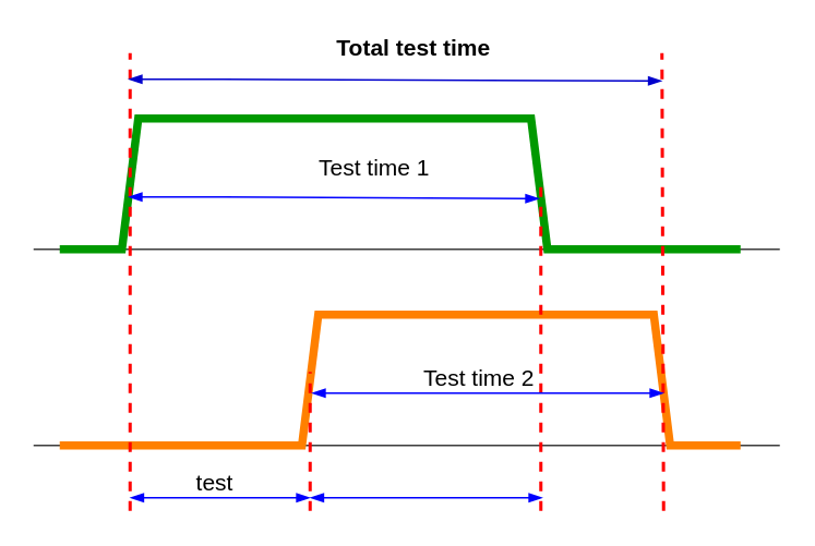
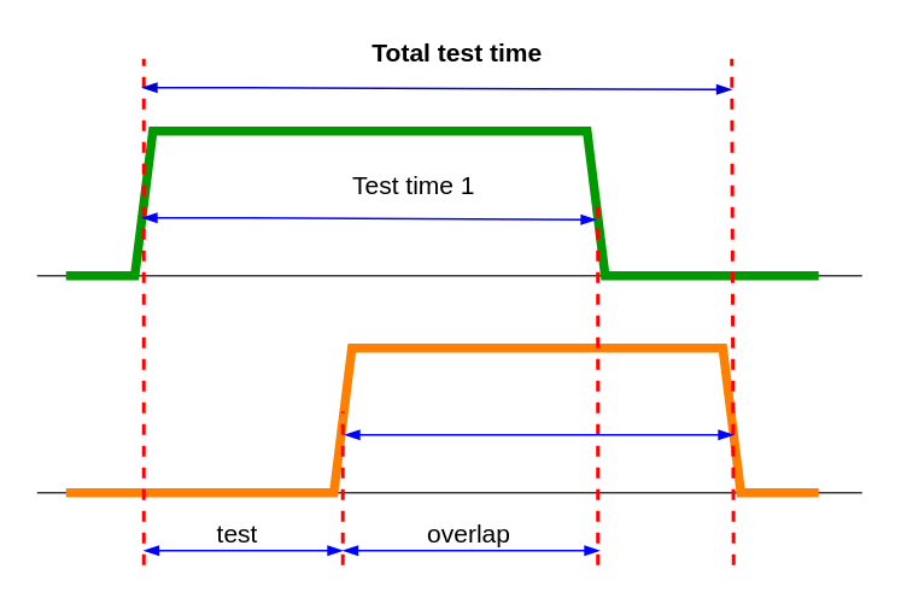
  <mxCell id="0" />
  <mxCell id="1" parent="0" />
  <mxCell id="2" value="" style="endArrow=none;html=1;rounded=0;strokeColor=#3D3D3D;" parent="1" edge="1"><mxGeometry width="50" height="50" relative="1" as="geometry"><mxPoint x="20" y="272" as="sourcePoint" /><mxPoint x="476" y="272" as="targetPoint" /></mxGeometry></mxCell>
  <mxCell id="3" value="" style="endArrow=none;html=1;rounded=0;strokeColor=#3D3D3D;" parent="1" edge="1"><mxGeometry width="50" height="50" relative="1" as="geometry"><mxPoint x="20" y="152" as="sourcePoint" /><mxPoint x="476" y="152" as="targetPoint" /></mxGeometry></mxCell>
  <mxCell id="4" value="" style="endArrow=none;html=1;rounded=0;strokeWidth=5;strokeColor=#009900;" parent="1" edge="1"><mxGeometry width="50" height="50" relative="1" as="geometry"><mxPoint x="452" y="152" as="sourcePoint" /><mxPoint x="36" y="152" as="targetPoint" /><Array as="points"><mxPoint x="334" y="152" /><mxPoint x="324" y="72" /><mxPoint x="84" y="72" /><mxPoint x="74" y="152" /></Array></mxGeometry></mxCell>
  <mxCell id="5" value="" style="endArrow=none;html=1;rounded=0;strokeWidth=5;strokeColor=#FF8000;" parent="1" edge="1"><mxGeometry width="50" height="50" relative="1" as="geometry"><mxPoint x="452" y="272" as="sourcePoint" /><mxPoint x="36" y="272" as="targetPoint" /><Array as="points"><mxPoint x="409" y="272" /><mxPoint x="399" y="192" /><mxPoint x="194" y="192" /><mxPoint x="184" y="272" /></Array></mxGeometry></mxCell>
  <mxCell id="6" value="" style="endArrow=none;dashed=1;html=1;rounded=0;strokeColor=#FF0000;strokeWidth=2;" parent="1" edge="1"><mxGeometry width="50" height="50" relative="1" as="geometry"><mxPoint x="79" y="312" as="sourcePoint" /><mxPoint x="79" y="32" as="targetPoint" /></mxGeometry></mxCell>
  <mxCell id="7" value="" style="endArrow=none;dashed=1;html=1;rounded=0;strokeColor=#FF0000;strokeWidth=2;endSize=0;startSize=0;jumpSize=5;" parent="1" edge="1"><mxGeometry width="50" height="50" relative="1" as="geometry"><mxPoint x="189" y="312" as="sourcePoint" /><mxPoint x="189" y="227" as="targetPoint" /></mxGeometry></mxCell>
  <mxCell id="8" value="" style="endArrow=none;dashed=1;html=1;rounded=0;strokeColor=#FF0000;strokeWidth=2;" parent="1" edge="1"><mxGeometry width="50" height="50" relative="1" as="geometry"><mxPoint x="330" y="312" as="sourcePoint" /><mxPoint x="330" y="113" as="targetPoint" /></mxGeometry></mxCell>
  <mxCell id="9" value="" style="endArrow=none;dashed=1;html=1;rounded=0;strokeColor=#FF0000;strokeWidth=2;" parent="1" edge="1"><mxGeometry width="50" height="50" relative="1" as="geometry"><mxPoint x="405" y="312" as="sourcePoint" /><mxPoint x="404" y="32" as="targetPoint" /></mxGeometry></mxCell>
  <mxCell id="10" value="" style="endArrow=blockThin;html=1;rounded=0;startArrow=blockThin;startFill=1;endFill=1;strokeColor=#0000FF;" parent="1" edge="1"><mxGeometry width="50" height="50" relative="1" as="geometry"><mxPoint x="79" y="304" as="sourcePoint" /><mxPoint x="189" y="304" as="targetPoint" /></mxGeometry></mxCell>
  <mxCell id="11" value="" style="endArrow=blockThin;html=1;rounded=0;startArrow=blockThin;startFill=1;endFill=1;strokeColor=#0000FF;" parent="1" edge="1"><mxGeometry width="50" height="50" relative="1" as="geometry"><mxPoint x="189" y="304" as="sourcePoint" /><mxPoint x="331" y="304" as="targetPoint" /><Array as="points"><mxPoint x="247" y="304" /></Array></mxGeometry></mxCell>
  <mxCell id="12" value="" style="endArrow=blockThin;html=1;rounded=0;startArrow=blockThin;startFill=1;endFill=1;strokeColor=#0000FF;" parent="1" edge="1"><mxGeometry width="50" height="50" relative="1" as="geometry"><mxPoint x="190" y="240" as="sourcePoint" /><mxPoint x="405" y="240" as="targetPoint" /><Array as="points"><mxPoint x="248" y="240" /></Array></mxGeometry></mxCell>
  <mxCell id="13" value="" style="endArrow=blockThin;html=1;rounded=0;startArrow=blockThin;startFill=1;endFill=1;strokeColor=#0000FF;" parent="1" edge="1"><mxGeometry width="50" height="50" relative="1" as="geometry"><mxPoint x="78" y="120" as="sourcePoint" /><mxPoint x="329" y="121" as="targetPoint" /><Array as="points"><mxPoint x="136" y="120" /></Array></mxGeometry></mxCell>
  <mxCell id="14" value="" style="endArrow=blockThin;html=1;rounded=0;startArrow=blockThin;startFill=1;endFill=1;strokeColor=#0000CC;" parent="1" edge="1"><mxGeometry width="50" height="50" relative="1" as="geometry"><mxPoint x="78" y="48" as="sourcePoint" /><mxPoint x="404" y="49" as="targetPoint" /><Array as="points"><mxPoint x="136" y="48" /></Array></mxGeometry></mxCell>
  <mxCell id="15" value="Total test time" style="text;html=1;strokeColor=none;fillColor=none;align=center;verticalAlign=middle;whiteSpace=wrap;rounded=0;fontStyle=1;fontSize=14;" parent="1" vertex="1"><mxGeometry x="204" y="20" width="97" height="18" as="geometry" /></mxCell>
  <mxCell id="16" value="&lt;font style=&quot;font-size: 14px;&quot;&gt;Test time 1&lt;/font&gt;" style="text;html=1;strokeColor=none;fillColor=none;align=center;verticalAlign=middle;whiteSpace=wrap;rounded=0;fontStyle=0" parent="1" vertex="1"><mxGeometry x="192" y="93" width="73" height="17" as="geometry" /></mxCell>
- <mxCell id="17" value="&lt;font style=&quot;font-size: 14px;&quot;&gt;Test time 2&lt;/font&gt;" style="text;html=1;strokeColor=none;fillColor=none;align=center;verticalAlign=middle;whiteSpace=wrap;rounded=0;fontStyle=0" parent="1" vertex="1"><mxGeometry x="254" y="221" width="77" height="19" as="geometry" /></mxCell>
+ <mxCell id="18" value="&lt;font style=&quot;font-size: 14px;&quot;&gt;overlap&lt;/font&gt;" style="text;html=1;strokeColor=none;fillColor=none;align=center;verticalAlign=middle;whiteSpace=wrap;rounded=0;fontStyle=0" parent="1" vertex="1"><mxGeometry x="234" y="287" width="50" height="16" as="geometry" /></mxCell>
  <mxCell id="19" value="&lt;font style=&quot;font-size: 14px;&quot;&gt;test&lt;/font&gt;" style="text;html=1;strokeColor=none;fillColor=none;align=center;verticalAlign=middle;whiteSpace=wrap;rounded=0;fontStyle=0" parent="1" vertex="1"><mxGeometry x="111" y="287" width="40" height="16" as="geometry" /></mxCell>
